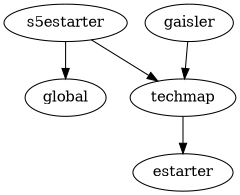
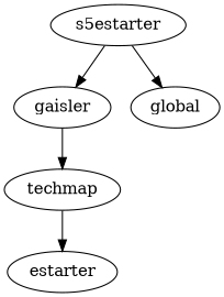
  digraph {
    n1 [label=s5estarter]
    gaisler
    global
    techmap
    n5 [label=estarter]
-   n1 -> techmap
+   n1 -> gaisler
    n1 -> global
    gaisler -> techmap
    techmap -> n5
  }
